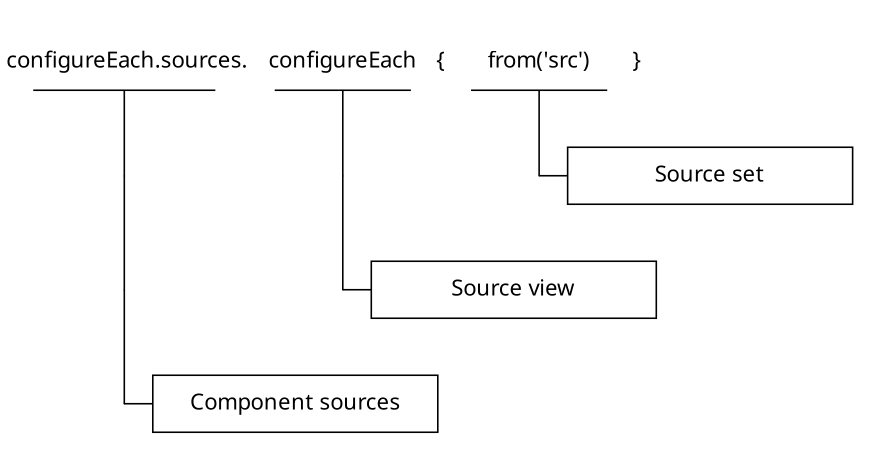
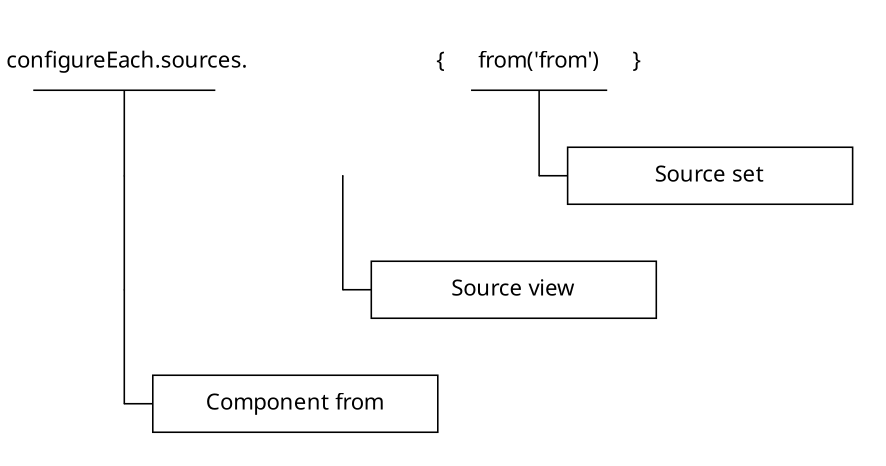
  digraph {
    fontname=Sans
    splines=ortho
    node [fixedsize=true fontname=Sans shape=point]
    edge [arrowhead=none fontname=Sans]
    n1 [height=0.5 label="configureEach.sources" shape=underline width=1.6]
    n2 [height=0.5 label="." shape=none width=0.01]
-   n3 [height=0.5 label=configureEach shape=underline width=1.2]
    n4 [height=0.5 label="{" shape=none width=0.01]
-   n5 [height=0.5 label="from('src')" shape=underline width=1.2]
+   n5 [height=0.5 label="from('from')" shape=underline width=1.2]
    n6 [height=0.5 label="}" shape=none width=0.01]
    0001 [height=0.5 width=0]
    n8 [height=0.5 label="Source set" shape=rectangle style=none width=2.5]
    0020 [height=0.5 width=0]
    n10 [height=0.5 label="Source view" shape=rectangle style=none width=2.5]
    0300 [height=0.5 width=0]
-   n12 [height=0.5 label="Component sources" shape=rectangle style=none width=2.5]
+   n12 [height=0.5 label="Component from" shape=rectangle style=none width=2.5]
    0100 [height=0.5 width=0]
    0010 [height=0.5 width=0]
    0200 [height=0.5 width=0]
    subgraph sub_1 {
      rank=same
      n1
      n2
-     n3
      n4
      n5
      n6
    }
    subgraph sub_2 {
      rank=same
      0001
      n8
    }
    subgraph sub_3 {
      rank=same
      0020
      n10
    }
    subgraph sub_4 {
      rank=same
      0300
      n12
    }
    n1 -> 0100
-   n3 -> 0010
    n5 -> 0001
    0001 -> n8
    0020 -> n10
    0300 -> n12
    0100 -> 0200
    0010 -> 0020
    0200 -> 0300
  }
